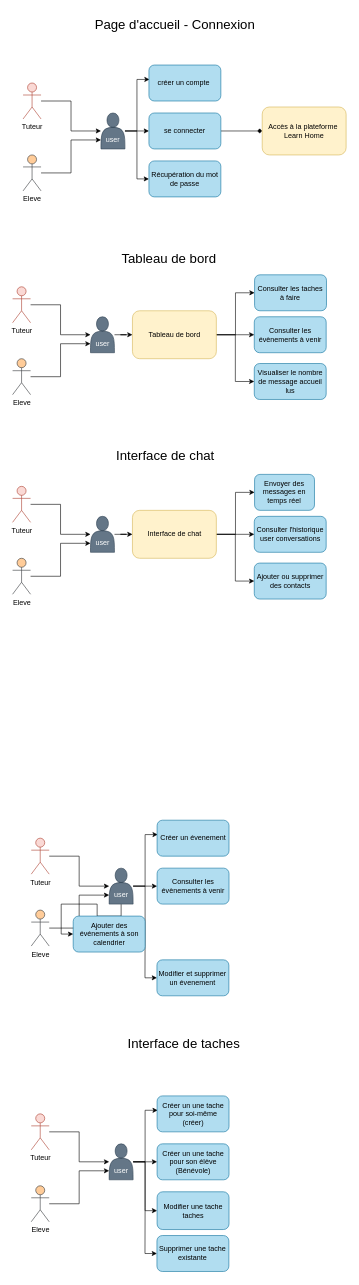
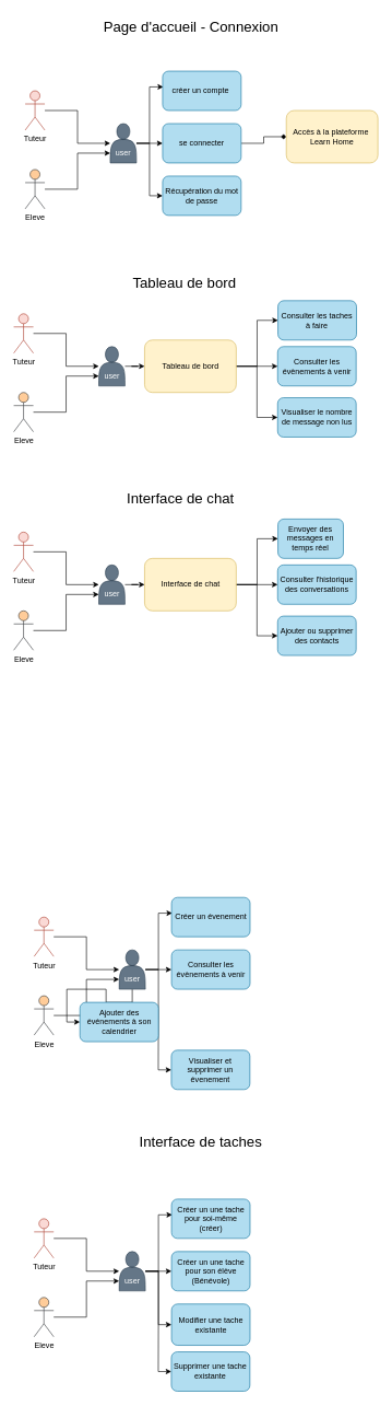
  <mxCell id="0" />
  <mxCell id="1" parent="0" />
  <mxCell id="2" value="" style="edgeStyle=orthogonalEdgeStyle;rounded=0;orthogonalLoop=1;jettySize=auto;html=1;entryX=0.008;entryY=0.4;entryDx=0;entryDy=0;entryPerimeter=0;" edge="1" parent="1" source="5" target="10"><mxGeometry relative="1" as="geometry" /></mxCell>
  <mxCell id="3" style="edgeStyle=orthogonalEdgeStyle;rounded=0;orthogonalLoop=1;jettySize=auto;html=1;entryX=0;entryY=0.5;entryDx=0;entryDy=0;" edge="1" parent="1" source="5" target="13"><mxGeometry relative="1" as="geometry" /></mxCell>
  <mxCell id="4" style="edgeStyle=orthogonalEdgeStyle;rounded=0;orthogonalLoop=1;jettySize=auto;html=1;entryX=0;entryY=0.5;entryDx=0;entryDy=0;" edge="1" parent="1" source="5" target="11"><mxGeometry relative="1" as="geometry" /></mxCell>
  <mxCell id="5" value="&lt;div&gt;&lt;br&gt;&lt;/div&gt;&lt;div&gt;&lt;br&gt;&lt;/div&gt;user" style="shape=actor;whiteSpace=wrap;html=1;fillColor=#647687;fontColor=#ffffff;strokeColor=#314354;" vertex="1" parent="1"><mxGeometry x="168" y="187" width="40" height="60" as="geometry" /></mxCell>
  <mxCell id="6" value="" style="edgeStyle=orthogonalEdgeStyle;rounded=0;orthogonalLoop=1;jettySize=auto;html=1;" edge="1" parent="1" source="7" target="5"><mxGeometry relative="1" as="geometry" /></mxCell>
  <mxCell id="7" value="Tuteur" style="shape=umlActor;verticalLabelPosition=bottom;verticalAlign=top;html=1;outlineConnect=0;fillColor=#fad9d5;strokeColor=#ae4132;" vertex="1" parent="1"><mxGeometry x="38" y="137" width="30" height="60" as="geometry" /></mxCell>
  <mxCell id="8" value="" style="edgeStyle=orthogonalEdgeStyle;rounded=0;orthogonalLoop=1;jettySize=auto;html=1;entryX=0;entryY=0.75;entryDx=0;entryDy=0;" edge="1" parent="1" source="9" target="5"><mxGeometry relative="1" as="geometry"><mxPoint x="103" y="287" as="targetPoint" /></mxGeometry></mxCell>
  <mxCell id="9" value="Eleve" style="shape=umlActor;verticalLabelPosition=bottom;verticalAlign=top;html=1;outlineConnect=0;fillColor=#ffcc99;strokeColor=#36393d;" vertex="1" parent="1"><mxGeometry x="38" y="257" width="30" height="60" as="geometry" /></mxCell>
  <mxCell id="10" value="créer un compte&amp;nbsp;" style="rounded=1;whiteSpace=wrap;html=1;fillColor=#b1ddf0;strokeColor=#10739e;" vertex="1" parent="1"><mxGeometry x="248" y="107" width="120" height="60" as="geometry" /></mxCell>
  <mxCell id="11" value="Récupération du mot de passe" style="rounded=1;whiteSpace=wrap;html=1;fillColor=#b1ddf0;strokeColor=#10739e;" vertex="1" parent="1"><mxGeometry x="248" y="267" width="120" height="60" as="geometry" /></mxCell>
  <mxCell id="12" value="" style="edgeStyle=orthogonalEdgeStyle;rounded=0;orthogonalLoop=1;jettySize=auto;html=1;endArrow=diamond;" edge="1" parent="1" source="13" target="14"><mxGeometry relative="1" as="geometry" /></mxCell>
  <mxCell id="13" value="se connecter" style="rounded=1;whiteSpace=wrap;html=1;fillColor=#b1ddf0;strokeColor=#10739e;" vertex="1" parent="1"><mxGeometry x="248" y="187" width="120" height="60" as="geometry" /></mxCell>
- <mxCell id="14" value="Accès à la plateforme&amp;nbsp;&lt;div&gt;Learn Home&lt;/div&gt;" style="rounded=1;whiteSpace=wrap;html=1;fillColor=#fff2cc;strokeColor=#d6b656;" vertex="1" parent="1"><mxGeometry x="437" y="177" width="140" height="80" as="geometry" /></mxCell>
+ <mxCell id="14" value="Accès à la plateforme&amp;nbsp;&lt;div&gt;Learn Home&lt;/div&gt;" style="rounded=1;whiteSpace=wrap;html=1;fillColor=#fff2cc;strokeColor=#d6b656;" vertex="1" parent="1"><mxGeometry x="437" y="167" width="140" height="80" as="geometry" /></mxCell>
  <mxCell id="15" value="&lt;font style=&quot;font-size: 22px;&quot;&gt;Page d'accueil - Connexion&lt;/font&gt;" style="text;html=1;align=center;verticalAlign=middle;resizable=0;points=[];autosize=1;strokeColor=none;fillColor=none;" vertex="1" parent="1"><mxGeometry x="145.5" y="20" width="290" height="40" as="geometry" /></mxCell>
  <mxCell id="16" value="" style="edgeStyle=orthogonalEdgeStyle;rounded=0;orthogonalLoop=1;jettySize=auto;html=1;" edge="1" parent="1" source="17" target="28"><mxGeometry relative="1" as="geometry" /></mxCell>
  <mxCell id="17" value="&lt;div&gt;&lt;br&gt;&lt;/div&gt;&lt;div&gt;&lt;br&gt;&lt;/div&gt;user" style="shape=actor;whiteSpace=wrap;html=1;fillColor=#647687;fontColor=#ffffff;strokeColor=#314354;" vertex="1" parent="1"><mxGeometry x="150.5" y="527" width="40" height="60" as="geometry" /></mxCell>
  <mxCell id="18" value="" style="edgeStyle=orthogonalEdgeStyle;rounded=0;orthogonalLoop=1;jettySize=auto;html=1;" edge="1" parent="1" source="19" target="17"><mxGeometry relative="1" as="geometry" /></mxCell>
  <mxCell id="19" value="Tuteur" style="shape=umlActor;verticalLabelPosition=bottom;verticalAlign=top;html=1;outlineConnect=0;fillColor=#fad9d5;strokeColor=#ae4132;" vertex="1" parent="1"><mxGeometry x="20.5" y="477" width="30" height="60" as="geometry" /></mxCell>
  <mxCell id="20" value="" style="edgeStyle=orthogonalEdgeStyle;rounded=0;orthogonalLoop=1;jettySize=auto;html=1;entryX=0;entryY=0.75;entryDx=0;entryDy=0;" edge="1" parent="1" source="21" target="17"><mxGeometry relative="1" as="geometry"><mxPoint x="85.5" y="627" as="targetPoint" /></mxGeometry></mxCell>
  <mxCell id="21" value="Eleve" style="shape=umlActor;verticalLabelPosition=bottom;verticalAlign=top;html=1;outlineConnect=0;fillColor=#ffcc99;strokeColor=#36393d;" vertex="1" parent="1"><mxGeometry x="20.5" y="597" width="30" height="60" as="geometry" /></mxCell>
  <mxCell id="22" value="Consulter les évènements à venir" style="rounded=1;whiteSpace=wrap;html=1;fillColor=#b1ddf0;strokeColor=#10739e;" vertex="1" parent="1"><mxGeometry x="423.75" y="527" width="120" height="60" as="geometry" /></mxCell>
- <mxCell id="23" value="Visualiser le nombre de message accueil lus" style="rounded=1;whiteSpace=wrap;html=1;fillColor=#b1ddf0;strokeColor=#10739e;" vertex="1" parent="1"><mxGeometry x="423.75" y="605" width="120" height="60" as="geometry" /></mxCell>
+ <mxCell id="23" value="Visualiser le nombre de message non lus" style="rounded=1;whiteSpace=wrap;html=1;fillColor=#b1ddf0;strokeColor=#10739e;" vertex="1" parent="1"><mxGeometry x="423.75" y="605" width="120" height="60" as="geometry" /></mxCell>
  <mxCell id="24" value="Consulter les taches à faire" style="rounded=1;whiteSpace=wrap;html=1;fillColor=#b1ddf0;strokeColor=#10739e;" vertex="1" parent="1"><mxGeometry x="424.25" y="457" width="120" height="60" as="geometry" /></mxCell>
  <mxCell id="25" value="" style="edgeStyle=orthogonalEdgeStyle;rounded=0;orthogonalLoop=1;jettySize=auto;html=1;" edge="1" parent="1" source="28" target="22"><mxGeometry relative="1" as="geometry"><Array as="points"><mxPoint x="396.5" y="557" /><mxPoint x="396.5" y="557" /></Array></mxGeometry></mxCell>
  <mxCell id="26" style="edgeStyle=orthogonalEdgeStyle;rounded=0;orthogonalLoop=1;jettySize=auto;html=1;entryX=0;entryY=0.5;entryDx=0;entryDy=0;" edge="1" parent="1" source="28" target="23"><mxGeometry relative="1" as="geometry" /></mxCell>
  <mxCell id="27" style="edgeStyle=orthogonalEdgeStyle;rounded=0;orthogonalLoop=1;jettySize=auto;html=1;entryX=0;entryY=0.5;entryDx=0;entryDy=0;" edge="1" parent="1" source="28" target="24"><mxGeometry relative="1" as="geometry" /></mxCell>
  <mxCell id="28" value="Tableau de bord" style="rounded=1;whiteSpace=wrap;html=1;fillColor=#fff2cc;strokeColor=#d6b656;" vertex="1" parent="1"><mxGeometry x="220.5" y="517" width="140" height="80" as="geometry" /></mxCell>
  <mxCell id="29" value="&lt;span style=&quot;font-size: 22px;&quot;&gt;Tableau de bord&lt;/span&gt;" style="text;html=1;align=center;verticalAlign=middle;resizable=0;points=[];autosize=1;strokeColor=none;fillColor=none;" vertex="1" parent="1"><mxGeometry x="190.5" y="410" width="180" height="40" as="geometry" /></mxCell>
  <mxCell id="30" value="&lt;font style=&quot;font-size: 22px;&quot;&gt;Interface de chat&lt;/font&gt;" style="text;html=1;align=center;verticalAlign=middle;resizable=0;points=[];autosize=1;strokeColor=none;fillColor=none;" vertex="1" parent="1"><mxGeometry x="179.5" y="740" width="190" height="40" as="geometry" /></mxCell>
  <mxCell id="31" value="" style="edgeStyle=orthogonalEdgeStyle;rounded=0;orthogonalLoop=1;jettySize=auto;html=1;entryX=0.008;entryY=0.4;entryDx=0;entryDy=0;entryPerimeter=0;" edge="1" parent="1" source="35" target="40"><mxGeometry relative="1" as="geometry" /></mxCell>
  <mxCell id="32" style="edgeStyle=orthogonalEdgeStyle;rounded=0;orthogonalLoop=1;jettySize=auto;html=1;entryX=0;entryY=0.5;entryDx=0;entryDy=0;" edge="1" parent="1" source="35" target="42"><mxGeometry relative="1" as="geometry" /></mxCell>
  <mxCell id="33" style="edgeStyle=orthogonalEdgeStyle;rounded=0;orthogonalLoop=1;jettySize=auto;html=1;entryX=0;entryY=0.5;entryDx=0;entryDy=0;" edge="1" parent="1" source="35" target="41"><mxGeometry relative="1" as="geometry" /></mxCell>
  <mxCell id="34" style="edgeStyle=orthogonalEdgeStyle;rounded=0;orthogonalLoop=1;jettySize=auto;html=1;entryX=0;entryY=0.5;entryDx=0;entryDy=0;" edge="1" parent="1" source="35" target="56"><mxGeometry relative="1" as="geometry" /></mxCell>
  <mxCell id="35" value="&lt;div&gt;&lt;br&gt;&lt;/div&gt;&lt;div&gt;&lt;br&gt;&lt;/div&gt;user" style="shape=actor;whiteSpace=wrap;html=1;fillColor=#647687;fontColor=#ffffff;strokeColor=#314354;" vertex="1" parent="1"><mxGeometry x="181.62" y="1447" width="40" height="60" as="geometry" /></mxCell>
  <mxCell id="36" value="" style="edgeStyle=orthogonalEdgeStyle;rounded=0;orthogonalLoop=1;jettySize=auto;html=1;" edge="1" parent="1" source="37" target="35"><mxGeometry relative="1" as="geometry" /></mxCell>
  <mxCell id="37" value="Tuteur" style="shape=umlActor;verticalLabelPosition=bottom;verticalAlign=top;html=1;outlineConnect=0;fillColor=#fad9d5;strokeColor=#ae4132;" vertex="1" parent="1"><mxGeometry x="51.62" y="1397" width="30" height="60" as="geometry" /></mxCell>
  <mxCell id="38" value="" style="edgeStyle=orthogonalEdgeStyle;rounded=0;orthogonalLoop=1;jettySize=auto;html=1;entryX=0;entryY=0.75;entryDx=0;entryDy=0;" edge="1" parent="1" source="39" target="35"><mxGeometry relative="1" as="geometry"><mxPoint x="116.62" y="1547" as="targetPoint" /></mxGeometry></mxCell>
  <mxCell id="39" value="Eleve" style="shape=umlActor;verticalLabelPosition=bottom;verticalAlign=top;html=1;outlineConnect=0;fillColor=#ffcc99;strokeColor=#36393d;" vertex="1" parent="1"><mxGeometry x="51.62" y="1517" width="30" height="60" as="geometry" /></mxCell>
  <mxCell id="40" value="Créer un évenement" style="rounded=1;whiteSpace=wrap;html=1;fillColor=#b1ddf0;strokeColor=#10739e;" vertex="1" parent="1"><mxGeometry x="261.62" y="1367" width="120" height="60" as="geometry" /></mxCell>
  <mxCell id="41" value="Ajouter des événements à son calendrier" style="rounded=1;whiteSpace=wrap;html=1;fillColor=#b1ddf0;strokeColor=#10739e;" vertex="1" parent="1"><mxGeometry x="121.62" y="1527" width="120" height="60" as="geometry" /></mxCell>
  <mxCell id="42" value="Consulter les évènements à venir" style="rounded=1;whiteSpace=wrap;html=1;fillColor=#b1ddf0;strokeColor=#10739e;" vertex="1" parent="1"><mxGeometry x="261.62" y="1447" width="120" height="60" as="geometry" /></mxCell>
  <mxCell id="43" value="" style="edgeStyle=orthogonalEdgeStyle;rounded=0;orthogonalLoop=1;jettySize=auto;html=1;" edge="1" parent="1" source="44" target="55"><mxGeometry relative="1" as="geometry" /></mxCell>
  <mxCell id="44" value="&lt;div&gt;&lt;br&gt;&lt;/div&gt;&lt;div&gt;&lt;br&gt;&lt;/div&gt;user" style="shape=actor;whiteSpace=wrap;html=1;fillColor=#647687;fontColor=#ffffff;strokeColor=#314354;" vertex="1" parent="1"><mxGeometry x="150.5" y="860" width="40" height="60" as="geometry" /></mxCell>
  <mxCell id="45" value="" style="edgeStyle=orthogonalEdgeStyle;rounded=0;orthogonalLoop=1;jettySize=auto;html=1;" edge="1" parent="1" source="46" target="44"><mxGeometry relative="1" as="geometry" /></mxCell>
  <mxCell id="46" value="Tuteur" style="shape=umlActor;verticalLabelPosition=bottom;verticalAlign=top;html=1;outlineConnect=0;fillColor=#fad9d5;strokeColor=#ae4132;" vertex="1" parent="1"><mxGeometry x="20.5" y="810" width="30" height="60" as="geometry" /></mxCell>
  <mxCell id="47" value="" style="edgeStyle=orthogonalEdgeStyle;rounded=0;orthogonalLoop=1;jettySize=auto;html=1;entryX=0;entryY=0.75;entryDx=0;entryDy=0;" edge="1" parent="1" source="48" target="44"><mxGeometry relative="1" as="geometry"><mxPoint x="85.5" y="960" as="targetPoint" /></mxGeometry></mxCell>
  <mxCell id="48" value="Eleve" style="shape=umlActor;verticalLabelPosition=bottom;verticalAlign=top;html=1;outlineConnect=0;fillColor=#ffcc99;strokeColor=#36393d;" vertex="1" parent="1"><mxGeometry x="20.5" y="930" width="30" height="60" as="geometry" /></mxCell>
- <mxCell id="49" value="Consulter l'historique user conversations" style="rounded=1;whiteSpace=wrap;html=1;fillColor=#b1ddf0;strokeColor=#10739e;" vertex="1" parent="1"><mxGeometry x="423.75" y="860" width="120" height="60" as="geometry" /></mxCell>
+ <mxCell id="49" value="Consulter l'historique des conversations" style="rounded=1;whiteSpace=wrap;html=1;fillColor=#b1ddf0;strokeColor=#10739e;" vertex="1" parent="1"><mxGeometry x="423.75" y="860" width="120" height="60" as="geometry" /></mxCell>
  <mxCell id="50" value="Ajouter ou supprimer des contacts" style="rounded=1;whiteSpace=wrap;html=1;fillColor=#b1ddf0;strokeColor=#10739e;" vertex="1" parent="1"><mxGeometry x="423.75" y="938" width="120" height="60" as="geometry" /></mxCell>
  <mxCell id="51" value="Envoyer des messages en temps réel" style="rounded=1;whiteSpace=wrap;html=1;fillColor=#b1ddf0;strokeColor=#10739e;" vertex="1" parent="1"><mxGeometry x="424.25" y="790" width="100" height="60" as="geometry" /></mxCell>
  <mxCell id="52" value="" style="edgeStyle=orthogonalEdgeStyle;rounded=0;orthogonalLoop=1;jettySize=auto;html=1;" edge="1" parent="1" source="55" target="49"><mxGeometry relative="1" as="geometry"><Array as="points"><mxPoint x="396.5" y="890" /><mxPoint x="396.5" y="890" /></Array></mxGeometry></mxCell>
  <mxCell id="53" style="edgeStyle=orthogonalEdgeStyle;rounded=0;orthogonalLoop=1;jettySize=auto;html=1;entryX=0;entryY=0.5;entryDx=0;entryDy=0;" edge="1" parent="1" source="55" target="50"><mxGeometry relative="1" as="geometry" /></mxCell>
  <mxCell id="54" style="edgeStyle=orthogonalEdgeStyle;rounded=0;orthogonalLoop=1;jettySize=auto;html=1;entryX=0;entryY=0.5;entryDx=0;entryDy=0;" edge="1" parent="1" source="55" target="51"><mxGeometry relative="1" as="geometry" /></mxCell>
  <mxCell id="55" value="Interface de chat" style="rounded=1;whiteSpace=wrap;html=1;fillColor=#fff2cc;strokeColor=#d6b656;" vertex="1" parent="1"><mxGeometry x="220.5" y="850" width="140" height="80" as="geometry" /></mxCell>
- <mxCell id="56" value="Modifier et supprimer un évenement" style="rounded=1;whiteSpace=wrap;html=1;fillColor=#b1ddf0;strokeColor=#10739e;" vertex="1" parent="1"><mxGeometry x="261.37" y="1600" width="120" height="60" as="geometry" /></mxCell>
+ <mxCell id="56" value="Visualiser et supprimer un évenement" style="rounded=1;whiteSpace=wrap;html=1;fillColor=#b1ddf0;strokeColor=#10739e;" vertex="1" parent="1"><mxGeometry x="261.37" y="1600" width="120" height="60" as="geometry" /></mxCell>
  <mxCell id="57" value="" style="edgeStyle=orthogonalEdgeStyle;rounded=0;orthogonalLoop=1;jettySize=auto;html=1;entryX=0.008;entryY=0.4;entryDx=0;entryDy=0;entryPerimeter=0;" edge="1" parent="1" source="61" target="66"><mxGeometry relative="1" as="geometry" /></mxCell>
  <mxCell id="58" style="edgeStyle=orthogonalEdgeStyle;rounded=0;orthogonalLoop=1;jettySize=auto;html=1;entryX=0;entryY=0.5;entryDx=0;entryDy=0;" edge="1" parent="1" source="61" target="68"><mxGeometry relative="1" as="geometry" /></mxCell>
  <mxCell id="59" style="edgeStyle=orthogonalEdgeStyle;rounded=0;orthogonalLoop=1;jettySize=auto;html=1;entryX=0;entryY=0.5;entryDx=0;entryDy=0;" edge="1" parent="1" source="61" target="67"><mxGeometry relative="1" as="geometry" /></mxCell>
  <mxCell id="60" style="edgeStyle=orthogonalEdgeStyle;rounded=0;orthogonalLoop=1;jettySize=auto;html=1;entryX=0;entryY=0.5;entryDx=0;entryDy=0;" edge="1" parent="1" source="61" target="70"><mxGeometry relative="1" as="geometry" /></mxCell>
  <mxCell id="61" value="&lt;div&gt;&lt;br&gt;&lt;/div&gt;&lt;div&gt;&lt;br&gt;&lt;/div&gt;user" style="shape=actor;whiteSpace=wrap;html=1;fillColor=#647687;fontColor=#ffffff;strokeColor=#314354;" vertex="1" parent="1"><mxGeometry x="181.62" y="1907" width="40" height="60" as="geometry" /></mxCell>
  <mxCell id="62" value="" style="edgeStyle=orthogonalEdgeStyle;rounded=0;orthogonalLoop=1;jettySize=auto;html=1;" edge="1" parent="1" source="63" target="61"><mxGeometry relative="1" as="geometry" /></mxCell>
  <mxCell id="63" value="Tuteur" style="shape=umlActor;verticalLabelPosition=bottom;verticalAlign=top;html=1;outlineConnect=0;fillColor=#fad9d5;strokeColor=#ae4132;" vertex="1" parent="1"><mxGeometry x="51.62" y="1857" width="30" height="60" as="geometry" /></mxCell>
  <mxCell id="64" value="" style="edgeStyle=orthogonalEdgeStyle;rounded=0;orthogonalLoop=1;jettySize=auto;html=1;entryX=0;entryY=0.75;entryDx=0;entryDy=0;" edge="1" parent="1" source="65" target="61"><mxGeometry relative="1" as="geometry"><mxPoint x="116.62" y="2007" as="targetPoint" /></mxGeometry></mxCell>
  <mxCell id="65" value="Eleve" style="shape=umlActor;verticalLabelPosition=bottom;verticalAlign=top;html=1;outlineConnect=0;fillColor=#ffcc99;strokeColor=#36393d;" vertex="1" parent="1"><mxGeometry x="51.62" y="1977" width="30" height="60" as="geometry" /></mxCell>
  <mxCell id="66" value="Créer un une tache pour soi-même (créer)" style="rounded=1;whiteSpace=wrap;html=1;fillColor=#b1ddf0;strokeColor=#10739e;" vertex="1" parent="1"><mxGeometry x="261.62" y="1827" width="120" height="60" as="geometry" /></mxCell>
- <mxCell id="67" value="Modifier une tache taches" style="rounded=1;whiteSpace=wrap;html=1;fillColor=#b1ddf0;strokeColor=#10739e;" vertex="1" parent="1"><mxGeometry x="261.62" y="1987" width="120" height="63" as="geometry" /></mxCell>
+ <mxCell id="67" value="Modifier une tache existante" style="rounded=1;whiteSpace=wrap;html=1;fillColor=#b1ddf0;strokeColor=#10739e;" vertex="1" parent="1"><mxGeometry x="261.62" y="1987" width="120" height="63" as="geometry" /></mxCell>
  <mxCell id="68" value="Créer un une tache pour son élève (Bénévole)" style="rounded=1;whiteSpace=wrap;html=1;fillColor=#b1ddf0;strokeColor=#10739e;" vertex="1" parent="1"><mxGeometry x="261.62" y="1907" width="120" height="60" as="geometry" /></mxCell>
  <mxCell id="69" value="&lt;span style=&quot;font-size: 22px;&quot;&gt;Interface de taches&lt;/span&gt;" style="text;html=1;align=center;verticalAlign=middle;resizable=0;points=[];autosize=1;strokeColor=none;fillColor=none;" vertex="1" parent="1"><mxGeometry x="200.62" y="1720" width="210" height="40" as="geometry" /></mxCell>
  <mxCell id="70" value="Supprimer une tache existante" style="rounded=1;whiteSpace=wrap;html=1;fillColor=#b1ddf0;strokeColor=#10739e;" vertex="1" parent="1"><mxGeometry x="261.37" y="2060" width="120" height="60" as="geometry" /></mxCell>
